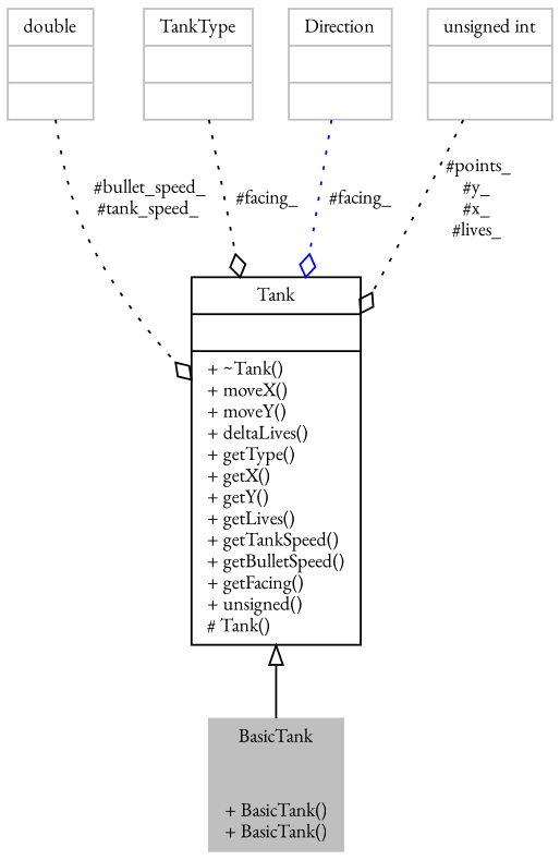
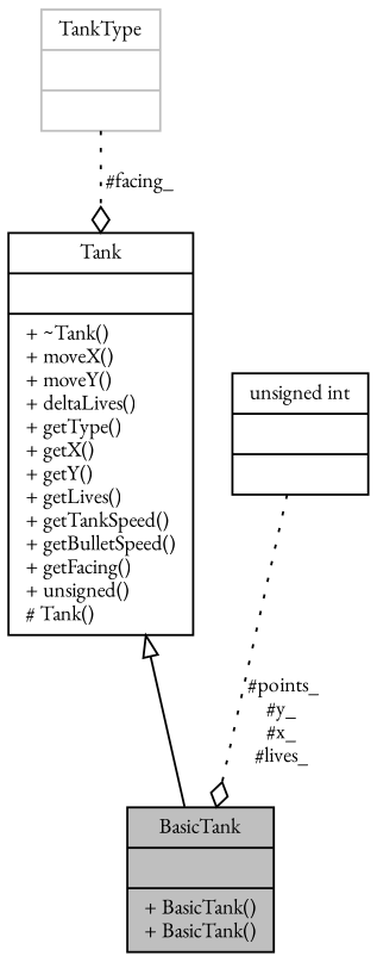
  digraph {
    fontname="EB Garamond"
    node [color=grey75 fontname="EB Garamond" fontsize=10 shape=record]
    edge [color=black fontname="EB Garamond" fontsize=10 labelfontname=Helvetica labelfontsize=10 style=dotted arrowhead=odiamond]
-   n1 [fillcolor=grey75 fontcolor=black height=0.2 label="{BasicTank\n||+ BasicTank()\l+ BasicTank()\l}" style=filled width=0.4]
+   n1 [color=black fillcolor=grey75 fontcolor=black height=0.2 label="{BasicTank\n||+ BasicTank()\l+ BasicTank()\l}" style=filled width=0.4]
    n2 [color=black height=0.2 label="{Tank\n||+ ~Tank()\l+ moveX()\l+ moveY()\l+ deltaLives()\l+ getType()\l+ getX()\l+ getY()\l+ getLives()\l+ getTankSpeed()\l+ getBulletSpeed()\l+ getFacing()\l+ unsigned()\l# Tank()\l}" width=0.4]
-   n3 [height=0.2 label="{double\n||}" width=0.4]
    n4 [height=0.2 label="{TankType\n||}" width=0.4]
-   n5 [height=0.2 label="{Direction\n||}" width=0.4]
-   n6 [height=0.2 label="{unsigned int\n||}" width=0.4]
+   n6 [color=black height=0.2 label="{unsigned int\n||}" width=0.4]
    n2 -> n1 [arrowtail=onormal dir=back style=solid arrowhead=""]
-   n3 -> n2 [label=" #bullet_speed_\n#tank_speed_"]
    n4 -> n2 [label=" #facing_"]
-   n5 -> n2 [color=blue label=" #facing_"]
-   n6 -> n2 [label=" #points_\n#y_\n#x_\n#lives_"]
+   n6 -> n1 [label=" #points_\n#y_\n#x_\n#lives_"]
  }
